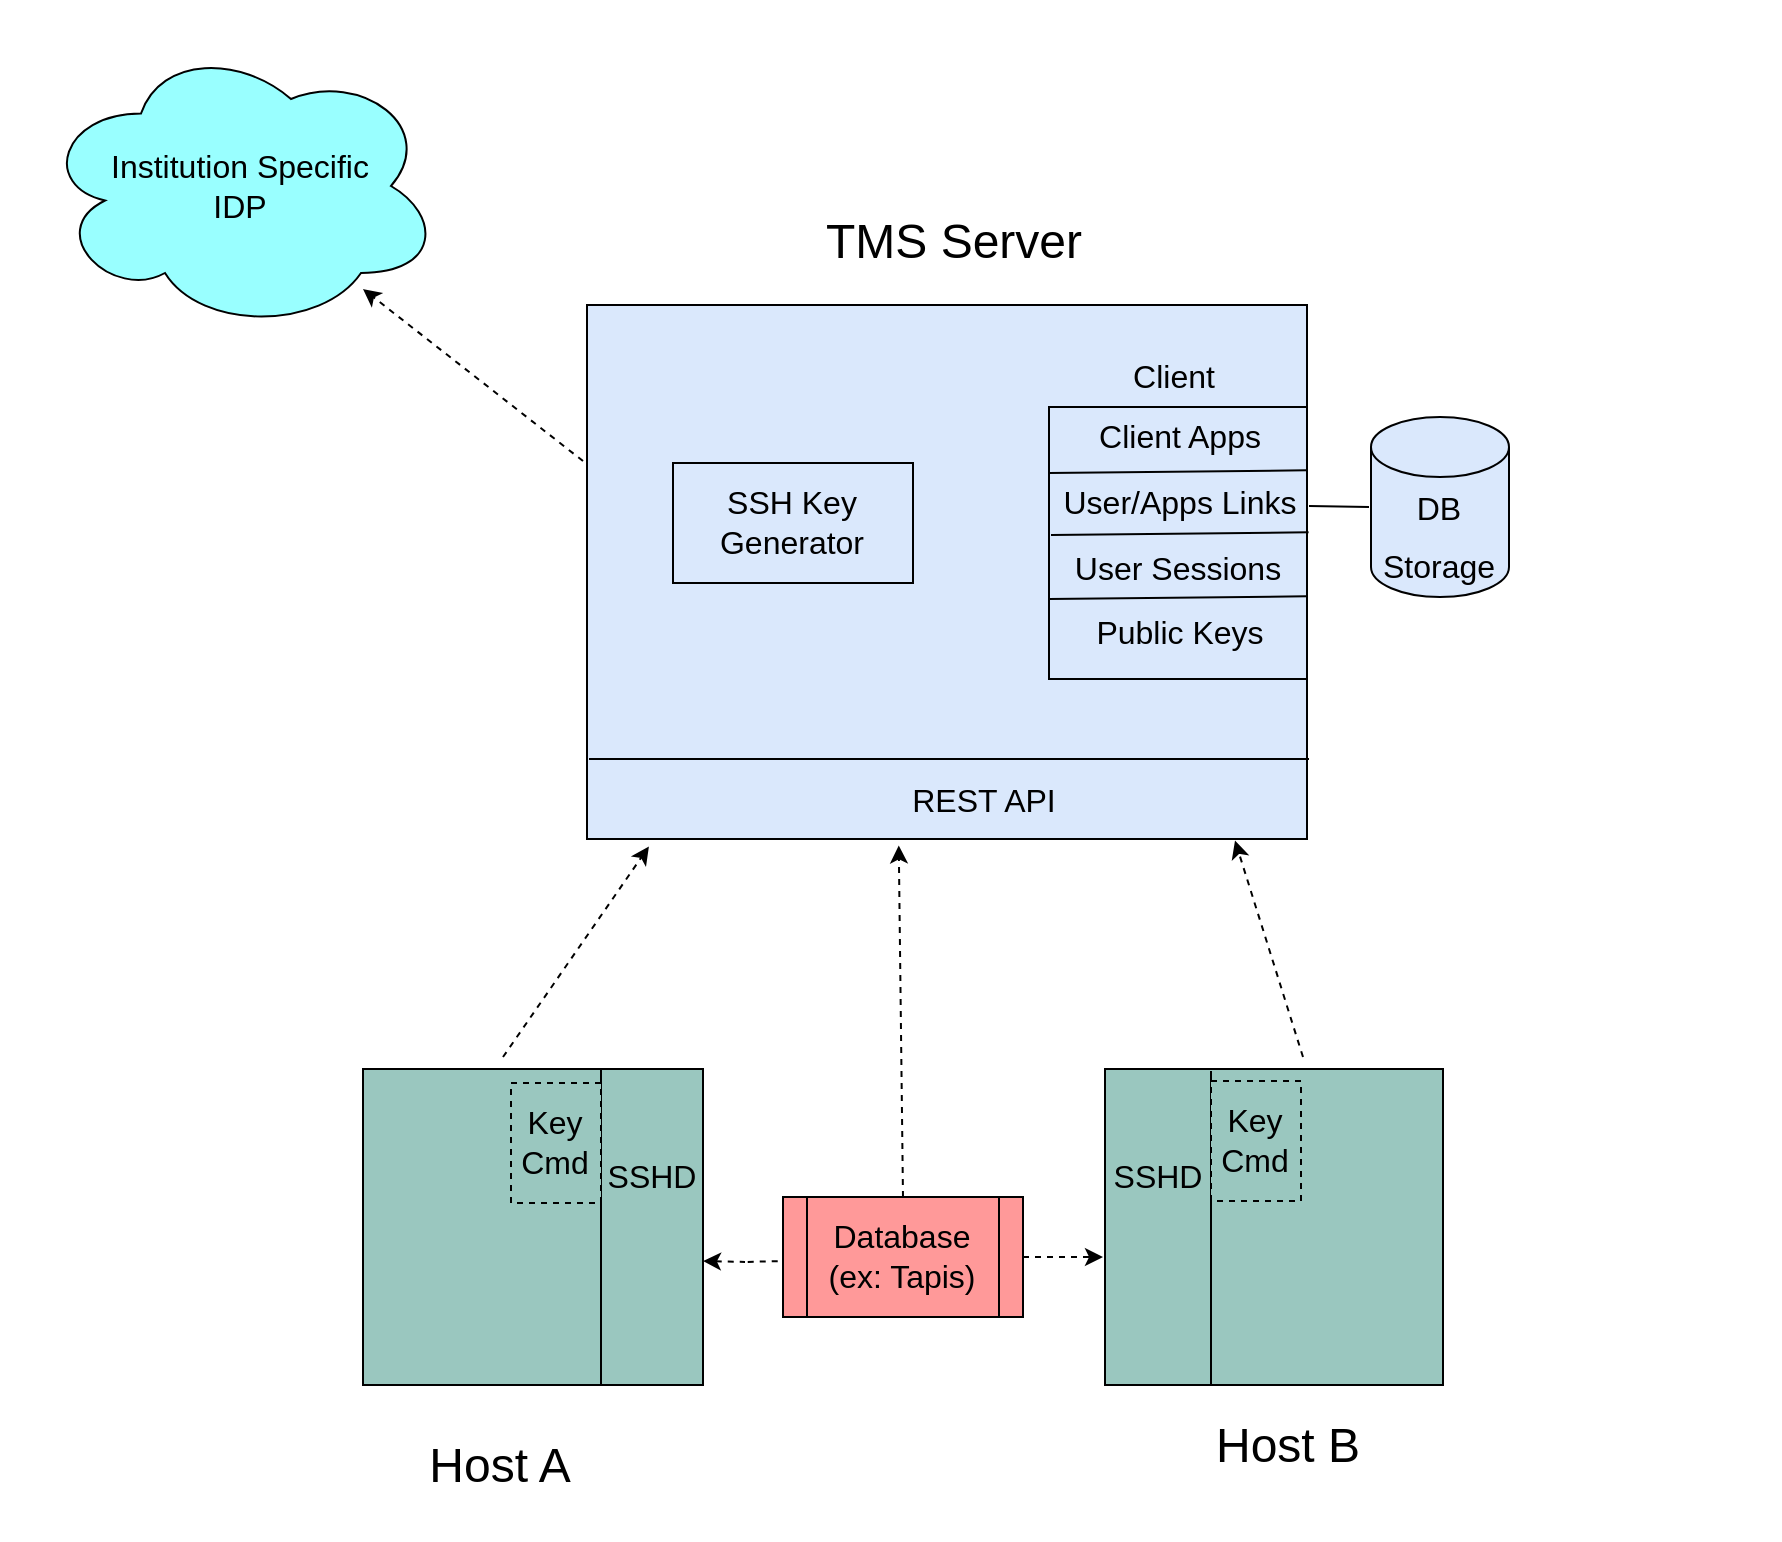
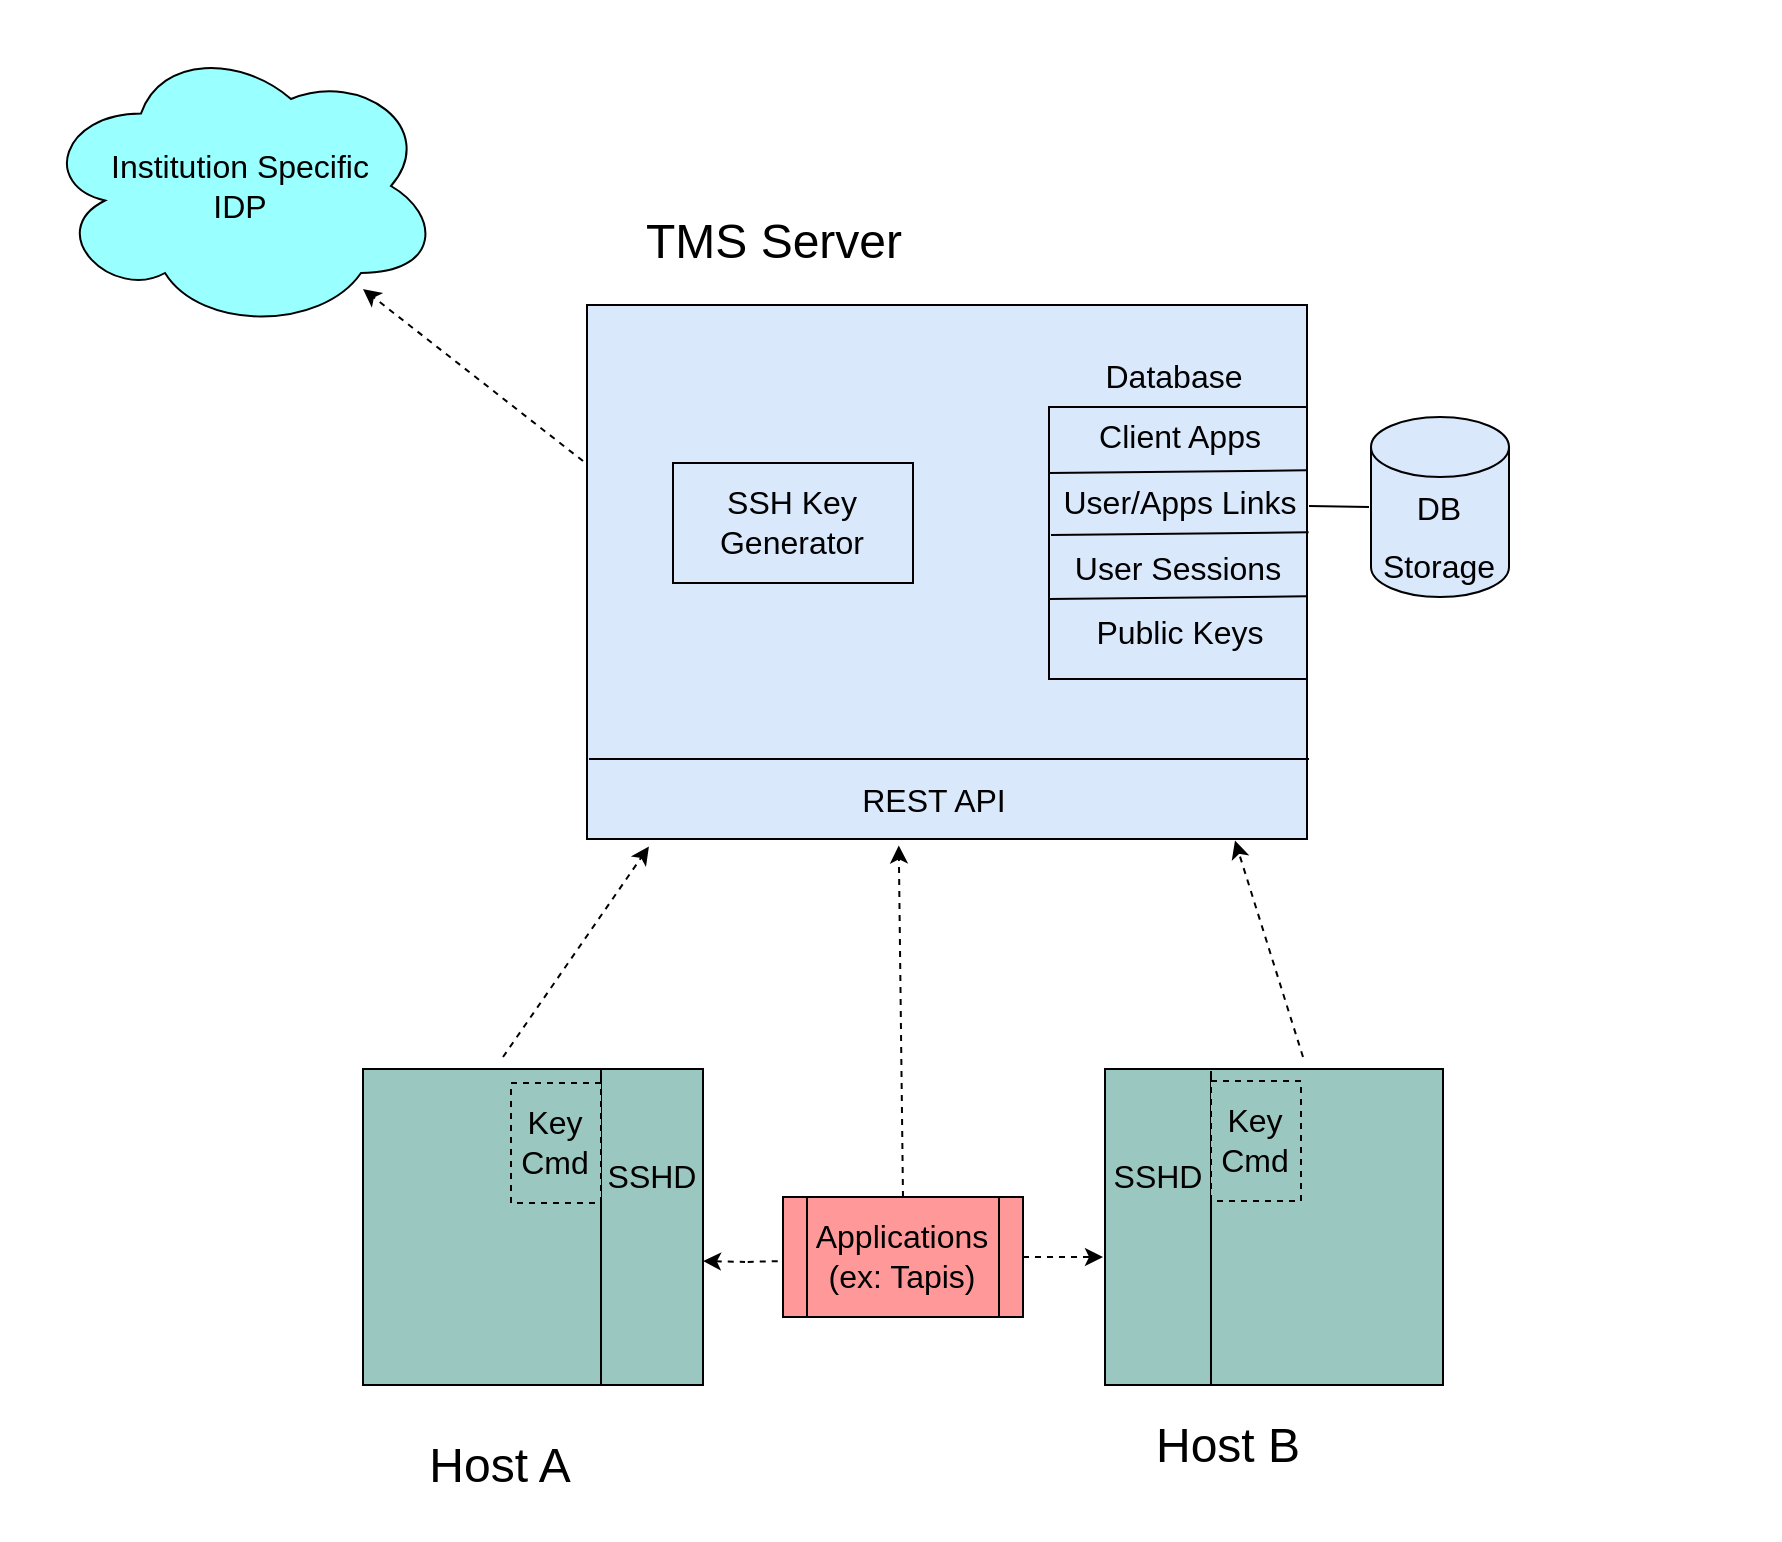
  <mxCell id="0" />
  <mxCell id="1" parent="0" />
  <mxCell id="2" value="" style="rounded=0;whiteSpace=wrap;html=1;fillColor=#DAE8FC;" parent="1" vertex="1"><mxGeometry x="293" y="152" width="360" height="267" as="geometry" /></mxCell>
  <mxCell id="3" value="" style="edgeStyle=orthogonalEdgeStyle;rounded=0;orthogonalLoop=1;jettySize=auto;html=1;dashed=1;fontSize=16;startArrow=classic;startFill=1;endArrow=none;endFill=0;" parent="1" edge="1"><mxGeometry relative="1" as="geometry"><mxPoint x="351" y="630" as="sourcePoint" /><mxPoint x="391" y="630" as="targetPoint" /></mxGeometry></mxCell>
  <mxCell id="4" value="" style="rounded=0;whiteSpace=wrap;html=1;fillColor=#9AC7BF;" parent="1" vertex="1"><mxGeometry x="181" y="534" width="170" height="158" as="geometry" /></mxCell>
  <mxCell id="5" value="" style="rounded=0;whiteSpace=wrap;html=1;fillColor=#9AC7BF;" parent="1" vertex="1"><mxGeometry x="552" y="534" width="169" height="158" as="geometry" /></mxCell>
- <mxCell id="6" value="&lt;font style=&quot;font-size: 24px;&quot;&gt;TMS Server&lt;/font&gt;" style="text;html=1;strokeColor=none;fillColor=none;align=center;verticalAlign=middle;whiteSpace=wrap;rounded=0;" parent="1" vertex="1"><mxGeometry x="397" y="105" width="160" height="32" as="geometry" /></mxCell>
- <mxCell id="7" value="&lt;font style=&quot;font-size: 24px;&quot;&gt;Host B&lt;/font&gt;" style="text;html=1;strokeColor=none;fillColor=none;align=center;verticalAlign=middle;whiteSpace=wrap;rounded=0;" parent="1" vertex="1"><mxGeometry x="564" y="706" width="160" height="33" as="geometry" /></mxCell>
+ <mxCell id="6" value="&lt;font style=&quot;font-size: 24px;&quot;&gt;TMS Server&lt;/font&gt;" style="text;html=1;strokeColor=none;fillColor=none;align=center;verticalAlign=middle;whiteSpace=wrap;rounded=0;" parent="1" vertex="1"><mxGeometry x="307" y="105" width="160" height="32" as="geometry" /></mxCell>
+ <mxCell id="7" value="&lt;font style=&quot;font-size: 24px;&quot;&gt;Host B&lt;/font&gt;" style="text;html=1;strokeColor=none;fillColor=none;align=center;verticalAlign=middle;whiteSpace=wrap;rounded=0;" parent="1" vertex="1"><mxGeometry x="534" y="706" width="160" height="33" as="geometry" /></mxCell>
  <mxCell id="8" value="&lt;font style=&quot;font-size: 24px;&quot;&gt;Host A&lt;/font&gt;" style="text;html=1;strokeColor=none;fillColor=none;align=center;verticalAlign=middle;whiteSpace=wrap;rounded=0;" parent="1" vertex="1"><mxGeometry x="170" y="716" width="160" height="33" as="geometry" /></mxCell>
  <mxCell id="9" value="&lt;font style=&quot;font-size: 16px;&quot;&gt;DB Storage&lt;/font&gt;" style="shape=cylinder3;whiteSpace=wrap;html=1;boundedLbl=1;backgroundOutline=1;size=15;fontSize=24;fillColor=#DAE8FC;" parent="1" vertex="1"><mxGeometry x="685" y="208" width="69" height="90" as="geometry" /></mxCell>
  <mxCell id="10" value="" style="endArrow=none;html=1;rounded=0;fontSize=16;" parent="1" edge="1"><mxGeometry width="50" height="50" relative="1" as="geometry"><mxPoint x="654" y="252.5" as="sourcePoint" /><mxPoint x="684" y="253" as="targetPoint" /></mxGeometry></mxCell>
  <mxCell id="11" value="" style="rounded=0;whiteSpace=wrap;html=1;fontSize=16;fillColor=#DAE8FC;" parent="1" vertex="1"><mxGeometry x="524" y="203" width="129" height="136" as="geometry" /></mxCell>
  <mxCell id="12" value="User/Apps Links" style="text;html=1;strokeColor=none;fillColor=none;align=center;verticalAlign=middle;whiteSpace=wrap;rounded=0;fontSize=16;" parent="1" vertex="1"><mxGeometry x="520" y="236" width="140" height="30" as="geometry" /></mxCell>
  <mxCell id="13" value="Client Apps" style="text;html=1;strokeColor=none;fillColor=none;align=center;verticalAlign=middle;whiteSpace=wrap;rounded=0;fontSize=16;" parent="1" vertex="1"><mxGeometry x="520" y="203" width="140" height="30" as="geometry" /></mxCell>
  <mxCell id="14" value="User Sessions" style="text;html=1;strokeColor=none;fillColor=none;align=center;verticalAlign=middle;whiteSpace=wrap;rounded=0;fontSize=16;" parent="1" vertex="1"><mxGeometry x="519" y="269" width="140" height="30" as="geometry" /></mxCell>
  <mxCell id="15" value="Public Keys" style="text;html=1;strokeColor=none;fillColor=none;align=center;verticalAlign=middle;whiteSpace=wrap;rounded=0;fontSize=16;" parent="1" vertex="1"><mxGeometry x="520" y="302" width="140" height="27" as="geometry" /></mxCell>
  <mxCell id="16" value="" style="endArrow=none;html=1;rounded=0;fontSize=16;entryX=0.92;entryY=-0.045;entryDx=0;entryDy=0;entryPerimeter=0;exitX=0;exitY=0;exitDx=0;exitDy=0;" parent="1" edge="1"><mxGeometry width="50" height="50" relative="1" as="geometry"><mxPoint x="524" y="236" as="sourcePoint" /><mxPoint x="652.8" y="234.65" as="targetPoint" /></mxGeometry></mxCell>
  <mxCell id="17" value="" style="endArrow=none;html=1;rounded=0;fontSize=16;entryX=0.92;entryY=-0.045;entryDx=0;entryDy=0;entryPerimeter=0;exitX=0;exitY=0;exitDx=0;exitDy=0;" parent="1" edge="1"><mxGeometry width="50" height="50" relative="1" as="geometry"><mxPoint x="525" y="267" as="sourcePoint" /><mxPoint x="653.8" y="265.65" as="targetPoint" /></mxGeometry></mxCell>
  <mxCell id="18" value="" style="endArrow=none;html=1;rounded=0;fontSize=16;entryX=0.92;entryY=-0.045;entryDx=0;entryDy=0;entryPerimeter=0;exitX=0;exitY=0;exitDx=0;exitDy=0;" parent="1" edge="1"><mxGeometry width="50" height="50" relative="1" as="geometry"><mxPoint x="524" y="299" as="sourcePoint" /><mxPoint x="652.8" y="297.65" as="targetPoint" /></mxGeometry></mxCell>
- <mxCell id="19" value="Client" style="text;html=1;strokeColor=none;fillColor=none;align=center;verticalAlign=middle;whiteSpace=wrap;rounded=0;fontSize=16;" parent="1" vertex="1"><mxGeometry x="557" y="173" width="60" height="30" as="geometry" /></mxCell>
+ <mxCell id="19" value="Database" style="text;html=1;strokeColor=none;fillColor=none;align=center;verticalAlign=middle;whiteSpace=wrap;rounded=0;fontSize=16;" parent="1" vertex="1"><mxGeometry x="557" y="173" width="60" height="30" as="geometry" /></mxCell>
  <mxCell id="20" value="" style="endArrow=none;html=1;rounded=0;fontSize=16;" parent="1" edge="1"><mxGeometry width="50" height="50" relative="1" as="geometry"><mxPoint x="294" y="379" as="sourcePoint" /><mxPoint x="654" y="379" as="targetPoint" /></mxGeometry></mxCell>
- <mxCell id="21" value="REST API" style="text;html=1;strokeColor=none;fillColor=none;align=center;verticalAlign=middle;whiteSpace=wrap;rounded=0;fontSize=16;" parent="1" vertex="1"><mxGeometry x="432" y="385" width="120" height="30" as="geometry" /></mxCell>
+ <mxCell id="21" value="REST API" style="text;html=1;strokeColor=none;fillColor=none;align=center;verticalAlign=middle;whiteSpace=wrap;rounded=0;fontSize=16;" parent="1" vertex="1"><mxGeometry x="407" y="385" width="120" height="30" as="geometry" /></mxCell>
  <mxCell id="22" value="SSH Key Generator" style="whiteSpace=wrap;html=1;fontSize=16;fillColor=#DAE8FC;rounded=0;" parent="1" vertex="1"><mxGeometry x="336" y="231" width="120" height="60" as="geometry" /></mxCell>
  <mxCell id="23" value="Institution Specific &lt;br&gt;IDP" style="ellipse;shape=cloud;whiteSpace=wrap;html=1;fontSize=16;fillColor=#99FFFF;" parent="1" vertex="1"><mxGeometry x="20" y="20" width="200" height="145" as="geometry" /></mxCell>
  <mxCell id="24" value="" style="endArrow=classic;html=1;rounded=0;fontSize=16;dashed=1;" parent="1" edge="1"><mxGeometry width="50" height="50" relative="1" as="geometry"><mxPoint x="291" y="230" as="sourcePoint" /><mxPoint x="181" y="144" as="targetPoint" /></mxGeometry></mxCell>
  <mxCell id="25" value="" style="endArrow=classic;html=1;rounded=0;fontSize=16;entryX=0.086;entryY=1.014;entryDx=0;entryDy=0;entryPerimeter=0;dashed=1;" parent="1" target="2" edge="1"><mxGeometry width="50" height="50" relative="1" as="geometry"><mxPoint x="251" y="528" as="sourcePoint" /><mxPoint x="171" y="370" as="targetPoint" /></mxGeometry></mxCell>
  <mxCell id="26" value="" style="endArrow=classic;html=1;rounded=0;fontSize=16;entryX=0.9;entryY=1.003;entryDx=0;entryDy=0;entryPerimeter=0;dashed=1;" parent="1" edge="1" target="2"><mxGeometry width="50" height="50" relative="1" as="geometry"><mxPoint x="651" y="528" as="sourcePoint" /><mxPoint x="610.96" y="402.634" as="targetPoint" /></mxGeometry></mxCell>
- <mxCell id="27" value="Database&lt;br&gt;(ex: Tapis)" style="shape=process;whiteSpace=wrap;html=1;backgroundOutline=1;fontSize=16;fillColor=#FF9999;" parent="1" vertex="1"><mxGeometry x="391" y="598" width="120" height="60" as="geometry" /></mxCell>
+ <mxCell id="27" value="Applications&lt;br&gt;(ex: Tapis)" style="shape=process;whiteSpace=wrap;html=1;backgroundOutline=1;fontSize=16;fillColor=#FF9999;" parent="1" vertex="1"><mxGeometry x="391" y="598" width="120" height="60" as="geometry" /></mxCell>
  <mxCell id="28" value="" style="endArrow=classic;html=1;rounded=0;fontSize=16;dashed=1;entryX=0.433;entryY=1.012;entryDx=0;entryDy=0;entryPerimeter=0;exitX=0.5;exitY=0;exitDx=0;exitDy=0;" parent="1" source="27" target="2" edge="1"><mxGeometry width="50" height="50" relative="1" as="geometry"><mxPoint x="451" y="598" as="sourcePoint" /><mxPoint x="291" y="388" as="targetPoint" /></mxGeometry></mxCell>
  <mxCell id="29" value="" style="endArrow=classic;html=1;rounded=0;fontSize=16;dashed=1;exitX=1;exitY=0.5;exitDx=0;exitDy=0;" parent="1" source="27" edge="1"><mxGeometry width="50" height="50" relative="1" as="geometry"><mxPoint x="261" y="571" as="sourcePoint" /><mxPoint x="551" y="628" as="targetPoint" /></mxGeometry></mxCell>
  <mxCell id="30" value="" style="endArrow=none;html=1;rounded=0;fontSize=16;entryX=0.75;entryY=0;entryDx=0;entryDy=0;" parent="1" edge="1"><mxGeometry width="50" height="50" relative="1" as="geometry"><mxPoint x="300" y="692" as="sourcePoint" /><mxPoint x="300" y="534" as="targetPoint" /></mxGeometry></mxCell>
  <mxCell id="31" value="SSHD" style="text;html=1;strokeColor=none;fillColor=none;align=center;verticalAlign=middle;whiteSpace=wrap;rounded=0;fontSize=16;" parent="1" vertex="1"><mxGeometry x="296" y="573" width="60" height="30" as="geometry" /></mxCell>
  <mxCell id="32" value="" style="endArrow=none;html=1;rounded=0;fontSize=16;entryX=0.75;entryY=0;entryDx=0;entryDy=0;" parent="1" edge="1"><mxGeometry width="50" height="50" relative="1" as="geometry"><mxPoint x="605" y="692" as="sourcePoint" /><mxPoint x="605" y="535" as="targetPoint" /></mxGeometry></mxCell>
  <mxCell id="33" value="SSHD" style="text;html=1;strokeColor=none;fillColor=none;align=center;verticalAlign=middle;whiteSpace=wrap;rounded=0;fontSize=16;" parent="1" vertex="1"><mxGeometry x="549" y="573" width="60" height="30" as="geometry" /></mxCell>
  <mxCell id="34" value="Key Cmd" style="rounded=0;whiteSpace=wrap;html=1;fontSize=16;fillColor=#9AC7BF;rotation=0;dashed=1;" parent="1" vertex="1"><mxGeometry x="255" y="541" width="45" height="60" as="geometry" /></mxCell>
  <mxCell id="35" value="Key Cmd" style="rounded=0;whiteSpace=wrap;html=1;fontSize=16;fillColor=#9AC7BF;rotation=0;dashed=1;" parent="1" vertex="1"><mxGeometry x="605" y="540" width="45" height="60" as="geometry" /></mxCell>
  <mxCell id="36" value="" style="endArrow=none;dashed=1;html=1;rounded=0;fillColor=#dae8fc;strokeColor=#FFFFFF;" parent="1" edge="1"><mxGeometry width="50" height="50" relative="1" as="geometry"><mxPoint x="869" y="742" as="sourcePoint" /><mxPoint x="869" y="62" as="targetPoint" /></mxGeometry></mxCell>
